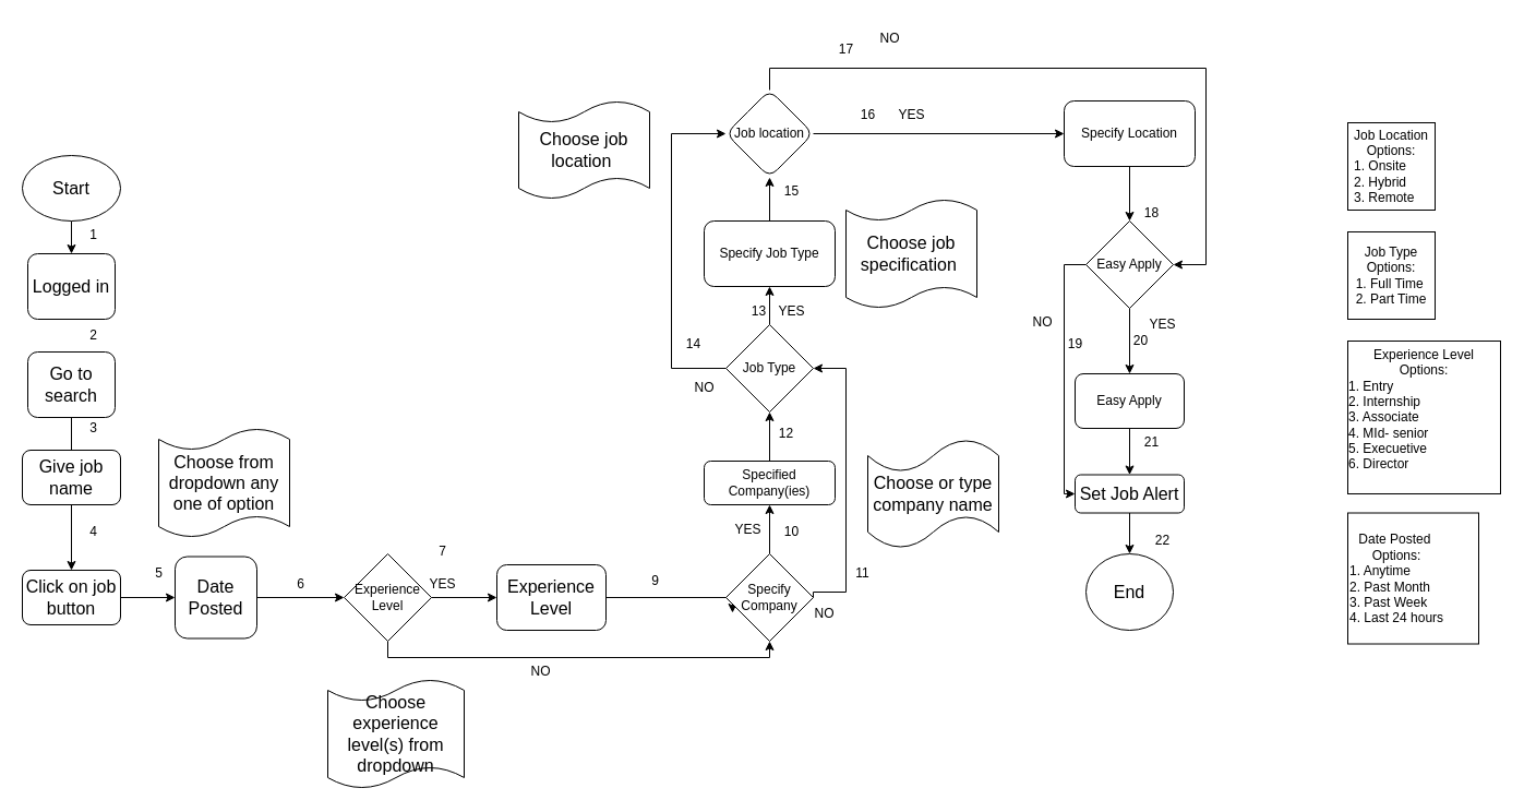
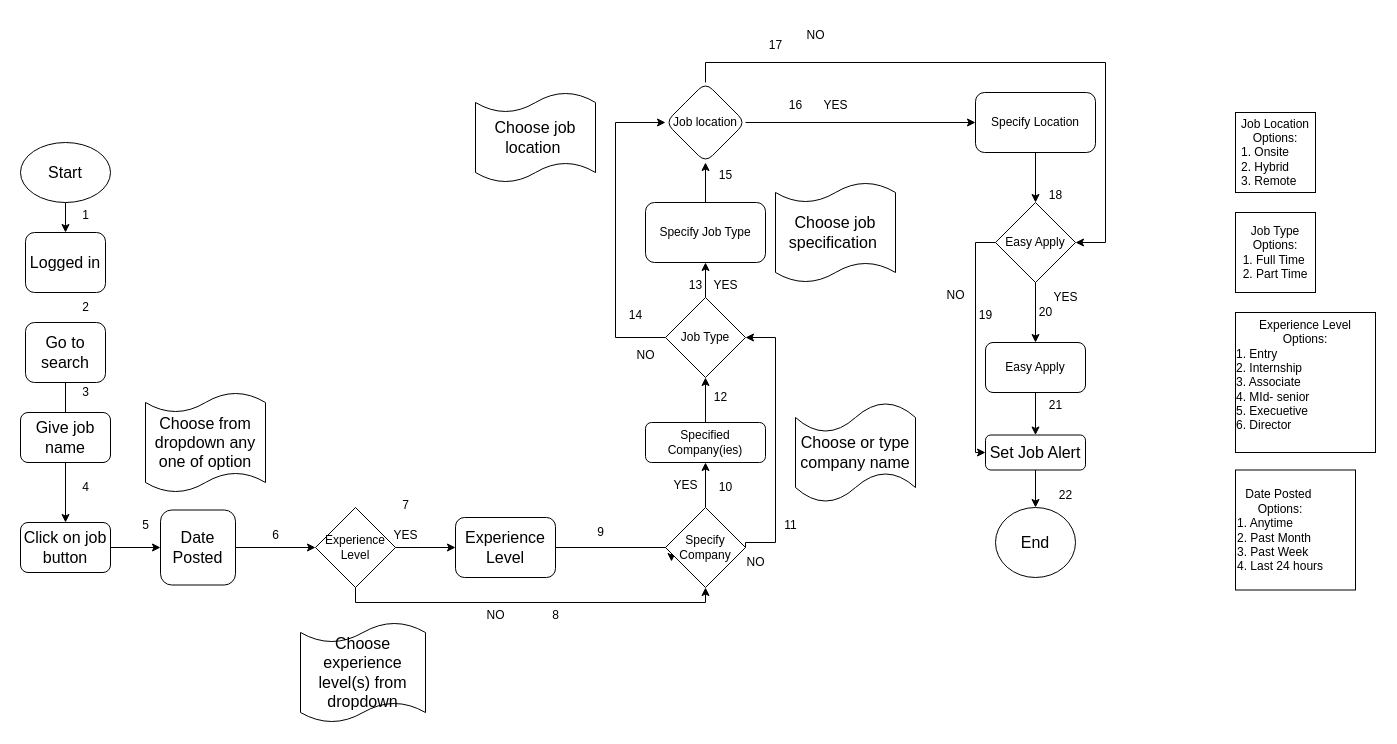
  <mxCell id="0" />
  <mxCell id="1" parent="0" />
  <mxCell id="2" value="" style="edgeStyle=orthogonalEdgeStyle;rounded=0;orthogonalLoop=1;jettySize=auto;html=1;fontSize=16;" parent="1" source="3" target="4" edge="1"><mxGeometry relative="1" as="geometry" /></mxCell>
  <mxCell id="3" value="Start" style="ellipse;whiteSpace=wrap;html=1;fontSize=16;" parent="1" vertex="1"><mxGeometry x="20" y="142" width="90" height="60" as="geometry" /></mxCell>
  <mxCell id="4" value="Logged in" style="rounded=1;whiteSpace=wrap;html=1;fontSize=16;" parent="1" vertex="1"><mxGeometry x="25" y="232" width="80" height="60" as="geometry" /></mxCell>
  <mxCell id="5" value="" style="edgeStyle=orthogonalEdgeStyle;rounded=0;orthogonalLoop=1;jettySize=auto;html=1;fontSize=16;endArrow=none;" parent="1" source="6" target="8" edge="1"><mxGeometry relative="1" as="geometry" /></mxCell>
  <mxCell id="6" value="Go to search" style="whiteSpace=wrap;html=1;rounded=1;fontSize=16;" parent="1" vertex="1"><mxGeometry x="25" y="322" width="80" height="60" as="geometry" /></mxCell>
  <mxCell id="7" value="" style="edgeStyle=orthogonalEdgeStyle;rounded=0;orthogonalLoop=1;jettySize=auto;html=1;fontSize=16;" parent="1" source="8" target="10" edge="1"><mxGeometry relative="1" as="geometry" /></mxCell>
  <mxCell id="8" value="Give job name" style="whiteSpace=wrap;html=1;rounded=1;fontSize=16;" parent="1" vertex="1"><mxGeometry x="20" y="412" width="90" height="50" as="geometry" /></mxCell>
  <mxCell id="9" value="" style="edgeStyle=orthogonalEdgeStyle;rounded=0;orthogonalLoop=1;jettySize=auto;html=1;fontSize=16;" parent="1" source="10" target="12" edge="1"><mxGeometry relative="1" as="geometry" /></mxCell>
  <mxCell id="10" value="Click on job button" style="rounded=1;whiteSpace=wrap;html=1;fontSize=16;" parent="1" vertex="1"><mxGeometry x="20" y="522" width="90" height="50" as="geometry" /></mxCell>
  <mxCell id="11" value="" style="edgeStyle=orthogonalEdgeStyle;rounded=0;orthogonalLoop=1;jettySize=auto;html=1;fontSize=16;entryX=0;entryY=0.5;entryDx=0;entryDy=0;" parent="1" source="12" edge="1" target="25"><mxGeometry relative="1" as="geometry"><mxPoint x="315" y="545" as="targetPoint" /></mxGeometry></mxCell>
  <mxCell id="12" value="Date Posted" style="whiteSpace=wrap;html=1;rounded=1;fontSize=16;" parent="1" vertex="1"><mxGeometry x="160" y="509.5" width="75" height="75" as="geometry" /></mxCell>
  <mxCell id="13" style="edgeStyle=orthogonalEdgeStyle;rounded=0;orthogonalLoop=1;jettySize=auto;html=1;exitX=1;exitY=0.5;exitDx=0;exitDy=0;entryX=0.075;entryY=0.675;entryDx=0;entryDy=0;entryPerimeter=0;" parent="1" source="14" target="40" edge="1"><mxGeometry relative="1" as="geometry"><Array as="points"><mxPoint x="671" y="547" /></Array></mxGeometry></mxCell>
  <mxCell id="14" value="Experience Level" style="whiteSpace=wrap;html=1;rounded=1;fontSize=16;" parent="1" vertex="1"><mxGeometry x="455" y="517" width="100" height="60" as="geometry" /></mxCell>
  <mxCell id="15" value="Choose from dropdown any one of option" style="shape=tape;whiteSpace=wrap;html=1;fontSize=16;size=0.2;" parent="1" vertex="1"><mxGeometry x="145" y="392" width="120" height="100" as="geometry" /></mxCell>
  <mxCell id="16" value="Choose experience level(s) from dropdown" style="shape=tape;whiteSpace=wrap;html=1;fontSize=16;size=0.2;" parent="1" vertex="1"><mxGeometry x="300" y="622" width="125" height="100" as="geometry" /></mxCell>
  <mxCell id="17" value="Choose or type company name" style="shape=tape;whiteSpace=wrap;html=1;fontSize=16;size=0.3;" parent="1" vertex="1"><mxGeometry x="795" y="402" width="120" height="100" as="geometry" /></mxCell>
  <mxCell id="18" style="edgeStyle=orthogonalEdgeStyle;rounded=0;orthogonalLoop=1;jettySize=auto;html=1;exitX=0.5;exitY=1;exitDx=0;exitDy=0;entryX=0.5;entryY=0;entryDx=0;entryDy=0;" parent="1" source="19" target="22" edge="1"><mxGeometry relative="1" as="geometry" /></mxCell>
  <mxCell id="19" value="Set Job Alert" style="whiteSpace=wrap;html=1;rounded=1;fontSize=16;" parent="1" vertex="1"><mxGeometry x="985" y="434.5" width="100" height="35" as="geometry" /></mxCell>
  <mxCell id="20" value="Choose job specification&amp;nbsp;" style="shape=tape;whiteSpace=wrap;html=1;size=0.2;fontSize=16;" parent="1" vertex="1"><mxGeometry x="775" y="182" width="120" height="100" as="geometry" /></mxCell>
  <mxCell id="21" value="Choose job location&amp;nbsp;" style="shape=tape;whiteSpace=wrap;html=1;size=0.222;fontSize=16;" parent="1" vertex="1"><mxGeometry x="475" y="92" width="120" height="90" as="geometry" /></mxCell>
  <mxCell id="22" value="&lt;font style=&quot;font-size: 16px;&quot;&gt;End&lt;/font&gt;" style="ellipse;whiteSpace=wrap;html=1;" parent="1" vertex="1"><mxGeometry x="995" y="507" width="80" height="70" as="geometry" /></mxCell>
  <mxCell id="23" style="edgeStyle=orthogonalEdgeStyle;rounded=0;orthogonalLoop=1;jettySize=auto;html=1;exitX=1;exitY=0.5;exitDx=0;exitDy=0;entryX=0;entryY=0.5;entryDx=0;entryDy=0;" parent="1" source="25" target="14" edge="1"><mxGeometry relative="1" as="geometry" /></mxCell>
  <mxCell id="24" style="edgeStyle=orthogonalEdgeStyle;rounded=0;orthogonalLoop=1;jettySize=auto;html=1;exitX=0.5;exitY=1;exitDx=0;exitDy=0;entryX=0.5;entryY=1;entryDx=0;entryDy=0;" edge="1" parent="1" source="25" target="40"><mxGeometry relative="1" as="geometry"><Array as="points"><mxPoint x="355" y="602" /><mxPoint x="705" y="602" /></Array></mxGeometry></mxCell>
  <mxCell id="25" value="Experience Level" style="rhombus;whiteSpace=wrap;html=1;" parent="1" vertex="1"><mxGeometry x="315" y="507" width="80" height="80" as="geometry" /></mxCell>
  <mxCell id="26" value="" style="edgeStyle=orthogonalEdgeStyle;rounded=0;orthogonalLoop=1;jettySize=auto;html=1;" parent="1" source="28" target="30" edge="1"><mxGeometry relative="1" as="geometry" /></mxCell>
  <mxCell id="27" style="edgeStyle=orthogonalEdgeStyle;rounded=0;orthogonalLoop=1;jettySize=auto;html=1;exitX=0;exitY=0.5;exitDx=0;exitDy=0;entryX=0;entryY=0.5;entryDx=0;entryDy=0;" edge="1" parent="1" source="28" target="33"><mxGeometry relative="1" as="geometry"><Array as="points"><mxPoint x="615" y="337" /><mxPoint x="615" y="122" /></Array></mxGeometry></mxCell>
  <mxCell id="28" value="Job Type" style="rhombus;whiteSpace=wrap;html=1;" parent="1" vertex="1"><mxGeometry x="665" y="297" width="80" height="80" as="geometry" /></mxCell>
  <mxCell id="29" value="" style="edgeStyle=orthogonalEdgeStyle;rounded=0;orthogonalLoop=1;jettySize=auto;html=1;" parent="1" source="30" target="33" edge="1"><mxGeometry relative="1" as="geometry" /></mxCell>
  <mxCell id="30" value="Specify Job Type" style="rounded=1;whiteSpace=wrap;html=1;" parent="1" vertex="1"><mxGeometry x="645" y="202" width="120" height="60" as="geometry" /></mxCell>
  <mxCell id="31" value="" style="edgeStyle=orthogonalEdgeStyle;rounded=0;orthogonalLoop=1;jettySize=auto;html=1;" parent="1" source="33" target="35" edge="1"><mxGeometry relative="1" as="geometry" /></mxCell>
  <mxCell id="32" style="edgeStyle=orthogonalEdgeStyle;rounded=0;orthogonalLoop=1;jettySize=auto;html=1;exitX=0.5;exitY=0;exitDx=0;exitDy=0;entryX=1;entryY=0.5;entryDx=0;entryDy=0;" edge="1" parent="1" source="33" target="78"><mxGeometry relative="1" as="geometry"><Array as="points"><mxPoint x="705" y="62" /><mxPoint x="1105" y="62" /><mxPoint x="1105" y="242" /></Array></mxGeometry></mxCell>
  <mxCell id="33" value="Job location" style="rhombus;whiteSpace=wrap;html=1;rounded=1;" parent="1" vertex="1"><mxGeometry x="665" y="82" width="80" height="80" as="geometry" /></mxCell>
  <mxCell id="34" value="" style="edgeStyle=orthogonalEdgeStyle;rounded=0;orthogonalLoop=1;jettySize=auto;html=1;entryX=0.5;entryY=0;entryDx=0;entryDy=0;" parent="1" source="35" target="78" edge="1"><mxGeometry relative="1" as="geometry" /></mxCell>
  <mxCell id="35" value="Specify Location" style="whiteSpace=wrap;html=1;rounded=1;" parent="1" vertex="1"><mxGeometry x="975" y="92" width="120" height="60" as="geometry" /></mxCell>
  <mxCell id="36" style="edgeStyle=orthogonalEdgeStyle;rounded=0;orthogonalLoop=1;jettySize=auto;html=1;exitX=0.5;exitY=1;exitDx=0;exitDy=0;entryX=0.5;entryY=0;entryDx=0;entryDy=0;" parent="1" source="37" target="19" edge="1"><mxGeometry relative="1" as="geometry" /></mxCell>
  <mxCell id="37" value="Easy Apply" style="whiteSpace=wrap;html=1;rounded=1;" parent="1" vertex="1"><mxGeometry x="985" y="342" width="100" height="50" as="geometry" /></mxCell>
  <mxCell id="38" style="edgeStyle=orthogonalEdgeStyle;rounded=0;orthogonalLoop=1;jettySize=auto;html=1;exitX=0.5;exitY=0;exitDx=0;exitDy=0;entryX=0.5;entryY=1;entryDx=0;entryDy=0;" parent="1" source="40" target="42" edge="1"><mxGeometry relative="1" as="geometry" /></mxCell>
  <mxCell id="39" style="edgeStyle=orthogonalEdgeStyle;rounded=0;orthogonalLoop=1;jettySize=auto;html=1;exitX=1;exitY=0.5;exitDx=0;exitDy=0;entryX=1;entryY=0.5;entryDx=0;entryDy=0;" edge="1" parent="1" source="40" target="28"><mxGeometry relative="1" as="geometry"><Array as="points"><mxPoint x="775" y="542" /><mxPoint x="775" y="337" /></Array></mxGeometry></mxCell>
  <mxCell id="40" value="Specify Company" style="rhombus;whiteSpace=wrap;html=1;" parent="1" vertex="1"><mxGeometry x="665" y="507" width="80" height="80" as="geometry" /></mxCell>
  <mxCell id="41" style="edgeStyle=orthogonalEdgeStyle;rounded=0;orthogonalLoop=1;jettySize=auto;html=1;" parent="1" source="42" target="28" edge="1"><mxGeometry relative="1" as="geometry" /></mxCell>
  <mxCell id="42" value="Specified Company(ies)" style="rounded=1;whiteSpace=wrap;html=1;" parent="1" vertex="1"><mxGeometry x="645" y="422" width="120" height="40" as="geometry" /></mxCell>
  <mxCell id="43" value="Job Location&lt;br&gt;Options:&lt;br&gt;&lt;div style=&quot;text-align: justify;&quot;&gt;&lt;span style=&quot;background-color: initial;&quot;&gt;1. Onsite&lt;/span&gt;&lt;/div&gt;&lt;div style=&quot;text-align: justify;&quot;&gt;&lt;span style=&quot;background-color: initial;&quot;&gt;2. Hybrid&lt;/span&gt;&lt;/div&gt;&lt;div style=&quot;text-align: justify;&quot;&gt;&lt;span style=&quot;background-color: initial;&quot;&gt;3. Remote&lt;/span&gt;&lt;/div&gt;" style="whiteSpace=wrap;html=1;aspect=fixed;" vertex="1" parent="1"><mxGeometry x="1235" y="112" width="80" height="80" as="geometry" /></mxCell>
  <mxCell id="44" value="Job Location&lt;br&gt;Options:&lt;br&gt;&lt;div style=&quot;text-align: justify;&quot;&gt;&lt;span style=&quot;background-color: initial;&quot;&gt;1. Onsite&lt;/span&gt;&lt;/div&gt;&lt;div style=&quot;text-align: justify;&quot;&gt;&lt;span style=&quot;background-color: initial;&quot;&gt;2. Hybrid&lt;/span&gt;&lt;/div&gt;&lt;div style=&quot;text-align: justify;&quot;&gt;&lt;span style=&quot;background-color: initial;&quot;&gt;3. Remote&lt;/span&gt;&lt;/div&gt;" style="whiteSpace=wrap;html=1;aspect=fixed;" vertex="1" parent="1"><mxGeometry x="1235" y="112" width="80" height="80" as="geometry" /></mxCell>
  <mxCell id="45" value="Job Type&lt;br&gt;Options:&lt;br&gt;&lt;div style=&quot;text-align: justify;&quot;&gt;&lt;span style=&quot;background-color: initial;&quot;&gt;1. Full Time&lt;/span&gt;&lt;/div&gt;&lt;div style=&quot;text-align: justify;&quot;&gt;&lt;span style=&quot;background-color: initial;&quot;&gt;2. Part Time&lt;/span&gt;&lt;/div&gt;" style="whiteSpace=wrap;html=1;aspect=fixed;" vertex="1" parent="1"><mxGeometry x="1235" y="212" width="80" height="80" as="geometry" /></mxCell>
  <mxCell id="46" value="Experience Level Options:&lt;br&gt;&lt;div style=&quot;text-align: justify;&quot;&gt;&lt;span style=&quot;background-color: initial;&quot;&gt;1. Entry&lt;/span&gt;&lt;/div&gt;&lt;div style=&quot;text-align: justify;&quot;&gt;&lt;span style=&quot;background-color: initial;&quot;&gt;2. Internship&lt;/span&gt;&lt;/div&gt;&lt;div style=&quot;text-align: justify;&quot;&gt;&lt;span style=&quot;background-color: initial;&quot;&gt;3. Associate&lt;/span&gt;&lt;/div&gt;&lt;div style=&quot;text-align: justify;&quot;&gt;&lt;span style=&quot;background-color: initial;&quot;&gt;4. MId- senior&lt;/span&gt;&lt;/div&gt;&lt;div style=&quot;text-align: justify;&quot;&gt;&lt;span style=&quot;background-color: initial;&quot;&gt;5. Execuetive&lt;/span&gt;&lt;/div&gt;&lt;div style=&quot;text-align: justify;&quot;&gt;&lt;span style=&quot;background-color: initial;&quot;&gt;6. Director&lt;/span&gt;&lt;/div&gt;&lt;div style=&quot;text-align: justify;&quot;&gt;&lt;span style=&quot;background-color: initial;&quot;&gt;&lt;br&gt;&lt;/span&gt;&lt;/div&gt;" style="whiteSpace=wrap;html=1;aspect=fixed;" vertex="1" parent="1"><mxGeometry x="1235" y="312" width="140" height="140" as="geometry" /></mxCell>
  <mxCell id="47" value="&lt;div style=&quot;text-align: center;&quot;&gt;&lt;span style=&quot;background-color: initial;&quot;&gt;Date Posted&amp;nbsp;&lt;/span&gt;&lt;/div&gt;&lt;div style=&quot;text-align: center;&quot;&gt;&lt;span style=&quot;background-color: initial;&quot;&gt;Options:&lt;/span&gt;&lt;/div&gt;&lt;div style=&quot;text-align: justify;&quot;&gt;&lt;span style=&quot;background-color: initial;&quot;&gt;1. Anytime&lt;/span&gt;&lt;/div&gt;&lt;div style=&quot;text-align: justify;&quot;&gt;&lt;span style=&quot;background-color: initial;&quot;&gt;2. Past Month&amp;nbsp;&lt;/span&gt;&lt;/div&gt;&lt;div style=&quot;text-align: justify;&quot;&gt;&lt;span style=&quot;background-color: initial;&quot;&gt;3. Past Week&lt;/span&gt;&lt;/div&gt;&lt;div style=&quot;text-align: justify;&quot;&gt;&lt;span style=&quot;background-color: initial;&quot;&gt;4. Last 24 hours&lt;/span&gt;&lt;/div&gt;" style="whiteSpace=wrap;html=1;aspect=fixed;align=left;" vertex="1" parent="1"><mxGeometry x="1235" y="469.5" width="120" height="120" as="geometry" /></mxCell>
  <mxCell id="48" value="1" style="text;html=1;align=center;verticalAlign=middle;resizable=0;points=[];autosize=1;strokeColor=none;fillColor=none;" vertex="1" parent="1"><mxGeometry x="70" y="200" width="30" height="30" as="geometry" /></mxCell>
  <mxCell id="49" value="2" style="text;html=1;align=center;verticalAlign=middle;resizable=0;points=[];autosize=1;strokeColor=none;fillColor=none;" vertex="1" parent="1"><mxGeometry x="70" y="292" width="30" height="30" as="geometry" /></mxCell>
  <mxCell id="50" value="3" style="text;html=1;align=center;verticalAlign=middle;resizable=0;points=[];autosize=1;strokeColor=none;fillColor=none;" vertex="1" parent="1"><mxGeometry x="70" y="377" width="30" height="30" as="geometry" /></mxCell>
  <mxCell id="51" value="4" style="text;html=1;align=center;verticalAlign=middle;resizable=0;points=[];autosize=1;strokeColor=none;fillColor=none;" vertex="1" parent="1"><mxGeometry x="70" y="472" width="30" height="30" as="geometry" /></mxCell>
  <mxCell id="52" value="5" style="text;html=1;align=center;verticalAlign=middle;resizable=0;points=[];autosize=1;strokeColor=none;fillColor=none;" vertex="1" parent="1"><mxGeometry x="130" y="510" width="30" height="30" as="geometry" /></mxCell>
  <mxCell id="53" value="6" style="text;html=1;align=center;verticalAlign=middle;resizable=0;points=[];autosize=1;strokeColor=none;fillColor=none;" vertex="1" parent="1"><mxGeometry x="260" y="520" width="30" height="30" as="geometry" /></mxCell>
  <mxCell id="54" value="YES" style="text;html=1;align=center;verticalAlign=middle;resizable=0;points=[];autosize=1;strokeColor=none;fillColor=none;" vertex="1" parent="1"><mxGeometry x="380" y="520" width="50" height="30" as="geometry" /></mxCell>
  <mxCell id="55" value="NO" style="text;html=1;align=center;verticalAlign=middle;resizable=0;points=[];autosize=1;strokeColor=none;fillColor=none;" vertex="1" parent="1"><mxGeometry x="475" y="600" width="40" height="30" as="geometry" /></mxCell>
  <mxCell id="56" value="7" style="text;html=1;align=center;verticalAlign=middle;resizable=0;points=[];autosize=1;strokeColor=none;fillColor=none;" vertex="1" parent="1"><mxGeometry x="390" y="490" width="30" height="30" as="geometry" /></mxCell>
+ <mxCell id="57" value="8" style="text;html=1;align=center;verticalAlign=middle;resizable=0;points=[];autosize=1;strokeColor=none;fillColor=none;" vertex="1" parent="1"><mxGeometry x="540" y="600" width="30" height="30" as="geometry" /></mxCell>
  <mxCell id="58" value="9" style="text;html=1;align=center;verticalAlign=middle;resizable=0;points=[];autosize=1;strokeColor=none;fillColor=none;" vertex="1" parent="1"><mxGeometry x="585" y="517" width="30" height="30" as="geometry" /></mxCell>
  <mxCell id="59" value="YES" style="text;html=1;align=center;verticalAlign=middle;resizable=0;points=[];autosize=1;strokeColor=none;fillColor=none;" vertex="1" parent="1"><mxGeometry x="660" y="470" width="50" height="30" as="geometry" /></mxCell>
  <mxCell id="60" value="NO" style="text;html=1;align=center;verticalAlign=middle;resizable=0;points=[];autosize=1;strokeColor=none;fillColor=none;" vertex="1" parent="1"><mxGeometry x="735" y="547" width="40" height="30" as="geometry" /></mxCell>
  <mxCell id="61" value="10" style="text;html=1;align=center;verticalAlign=middle;resizable=0;points=[];autosize=1;strokeColor=none;fillColor=none;" vertex="1" parent="1"><mxGeometry x="705" y="472" width="40" height="30" as="geometry" /></mxCell>
  <mxCell id="62" value="11" style="text;html=1;align=center;verticalAlign=middle;resizable=0;points=[];autosize=1;strokeColor=none;fillColor=none;" vertex="1" parent="1"><mxGeometry x="770" y="510" width="40" height="30" as="geometry" /></mxCell>
  <mxCell id="63" value="12" style="text;html=1;align=center;verticalAlign=middle;resizable=0;points=[];autosize=1;strokeColor=none;fillColor=none;" vertex="1" parent="1"><mxGeometry x="700" y="382" width="40" height="30" as="geometry" /></mxCell>
  <mxCell id="64" value="YES" style="text;html=1;align=center;verticalAlign=middle;resizable=0;points=[];autosize=1;strokeColor=none;fillColor=none;" vertex="1" parent="1"><mxGeometry x="700" y="270" width="50" height="30" as="geometry" /></mxCell>
  <mxCell id="65" value="NO" style="text;html=1;align=center;verticalAlign=middle;resizable=0;points=[];autosize=1;strokeColor=none;fillColor=none;" vertex="1" parent="1"><mxGeometry x="625" y="340" width="40" height="30" as="geometry" /></mxCell>
  <mxCell id="66" value="13" style="text;html=1;align=center;verticalAlign=middle;resizable=0;points=[];autosize=1;strokeColor=none;fillColor=none;" vertex="1" parent="1"><mxGeometry x="675" y="270" width="40" height="30" as="geometry" /></mxCell>
  <mxCell id="67" value="14" style="text;html=1;align=center;verticalAlign=middle;resizable=0;points=[];autosize=1;strokeColor=none;fillColor=none;" vertex="1" parent="1"><mxGeometry x="615" y="300" width="40" height="30" as="geometry" /></mxCell>
  <mxCell id="68" value="15" style="text;html=1;align=center;verticalAlign=middle;resizable=0;points=[];autosize=1;strokeColor=none;fillColor=none;" vertex="1" parent="1"><mxGeometry x="705" y="160" width="40" height="30" as="geometry" /></mxCell>
  <mxCell id="69" value="YES" style="text;html=1;align=center;verticalAlign=middle;resizable=0;points=[];autosize=1;strokeColor=none;fillColor=none;" vertex="1" parent="1"><mxGeometry x="810" y="90" width="50" height="30" as="geometry" /></mxCell>
  <mxCell id="70" value="NO" style="text;html=1;align=center;verticalAlign=middle;resizable=0;points=[];autosize=1;strokeColor=none;fillColor=none;" vertex="1" parent="1"><mxGeometry x="795" y="20" width="40" height="30" as="geometry" /></mxCell>
  <mxCell id="71" value="16" style="text;html=1;align=center;verticalAlign=middle;resizable=0;points=[];autosize=1;strokeColor=none;fillColor=none;" vertex="1" parent="1"><mxGeometry x="775" y="90" width="40" height="30" as="geometry" /></mxCell>
  <mxCell id="72" value="17" style="text;html=1;align=center;verticalAlign=middle;resizable=0;points=[];autosize=1;strokeColor=none;fillColor=none;" vertex="1" parent="1"><mxGeometry x="755" y="30" width="40" height="30" as="geometry" /></mxCell>
  <mxCell id="73" value="18" style="text;html=1;align=center;verticalAlign=middle;resizable=0;points=[];autosize=1;strokeColor=none;fillColor=none;" vertex="1" parent="1"><mxGeometry x="1035" y="180" width="40" height="30" as="geometry" /></mxCell>
  <mxCell id="74" value="20" style="text;html=1;align=center;verticalAlign=middle;resizable=0;points=[];autosize=1;strokeColor=none;fillColor=none;" vertex="1" parent="1"><mxGeometry x="1025" y="297" width="40" height="30" as="geometry" /></mxCell>
  <mxCell id="75" value="22" style="text;html=1;align=center;verticalAlign=middle;resizable=0;points=[];autosize=1;strokeColor=none;fillColor=none;" vertex="1" parent="1"><mxGeometry x="1045" y="480" width="40" height="30" as="geometry" /></mxCell>
  <mxCell id="76" style="edgeStyle=orthogonalEdgeStyle;rounded=0;orthogonalLoop=1;jettySize=auto;html=1;exitX=0.5;exitY=1;exitDx=0;exitDy=0;entryX=0.5;entryY=0;entryDx=0;entryDy=0;" edge="1" parent="1" source="78" target="37"><mxGeometry relative="1" as="geometry" /></mxCell>
  <mxCell id="77" style="edgeStyle=orthogonalEdgeStyle;rounded=0;orthogonalLoop=1;jettySize=auto;html=1;exitX=0;exitY=0.5;exitDx=0;exitDy=0;entryX=0;entryY=0.5;entryDx=0;entryDy=0;" edge="1" parent="1" source="78" target="19"><mxGeometry relative="1" as="geometry" /></mxCell>
  <mxCell id="78" value="Easy Apply" style="rhombus;whiteSpace=wrap;html=1;" vertex="1" parent="1"><mxGeometry x="995" y="202" width="80" height="80" as="geometry" /></mxCell>
  <mxCell id="79" value="19" style="text;html=1;align=center;verticalAlign=middle;resizable=0;points=[];autosize=1;strokeColor=none;fillColor=none;" vertex="1" parent="1"><mxGeometry x="965" y="300" width="40" height="30" as="geometry" /></mxCell>
  <mxCell id="80" value="21" style="text;html=1;align=center;verticalAlign=middle;resizable=0;points=[];autosize=1;strokeColor=none;fillColor=none;" vertex="1" parent="1"><mxGeometry x="1035" y="390" width="40" height="30" as="geometry" /></mxCell>
  <mxCell id="81" value="YES" style="text;html=1;align=center;verticalAlign=middle;resizable=0;points=[];autosize=1;strokeColor=none;fillColor=none;" vertex="1" parent="1"><mxGeometry x="1040" y="282" width="50" height="30" as="geometry" /></mxCell>
  <mxCell id="82" value="NO" style="text;html=1;align=center;verticalAlign=middle;resizable=0;points=[];autosize=1;strokeColor=none;fillColor=none;" vertex="1" parent="1"><mxGeometry x="935" y="280" width="40" height="30" as="geometry" /></mxCell>
